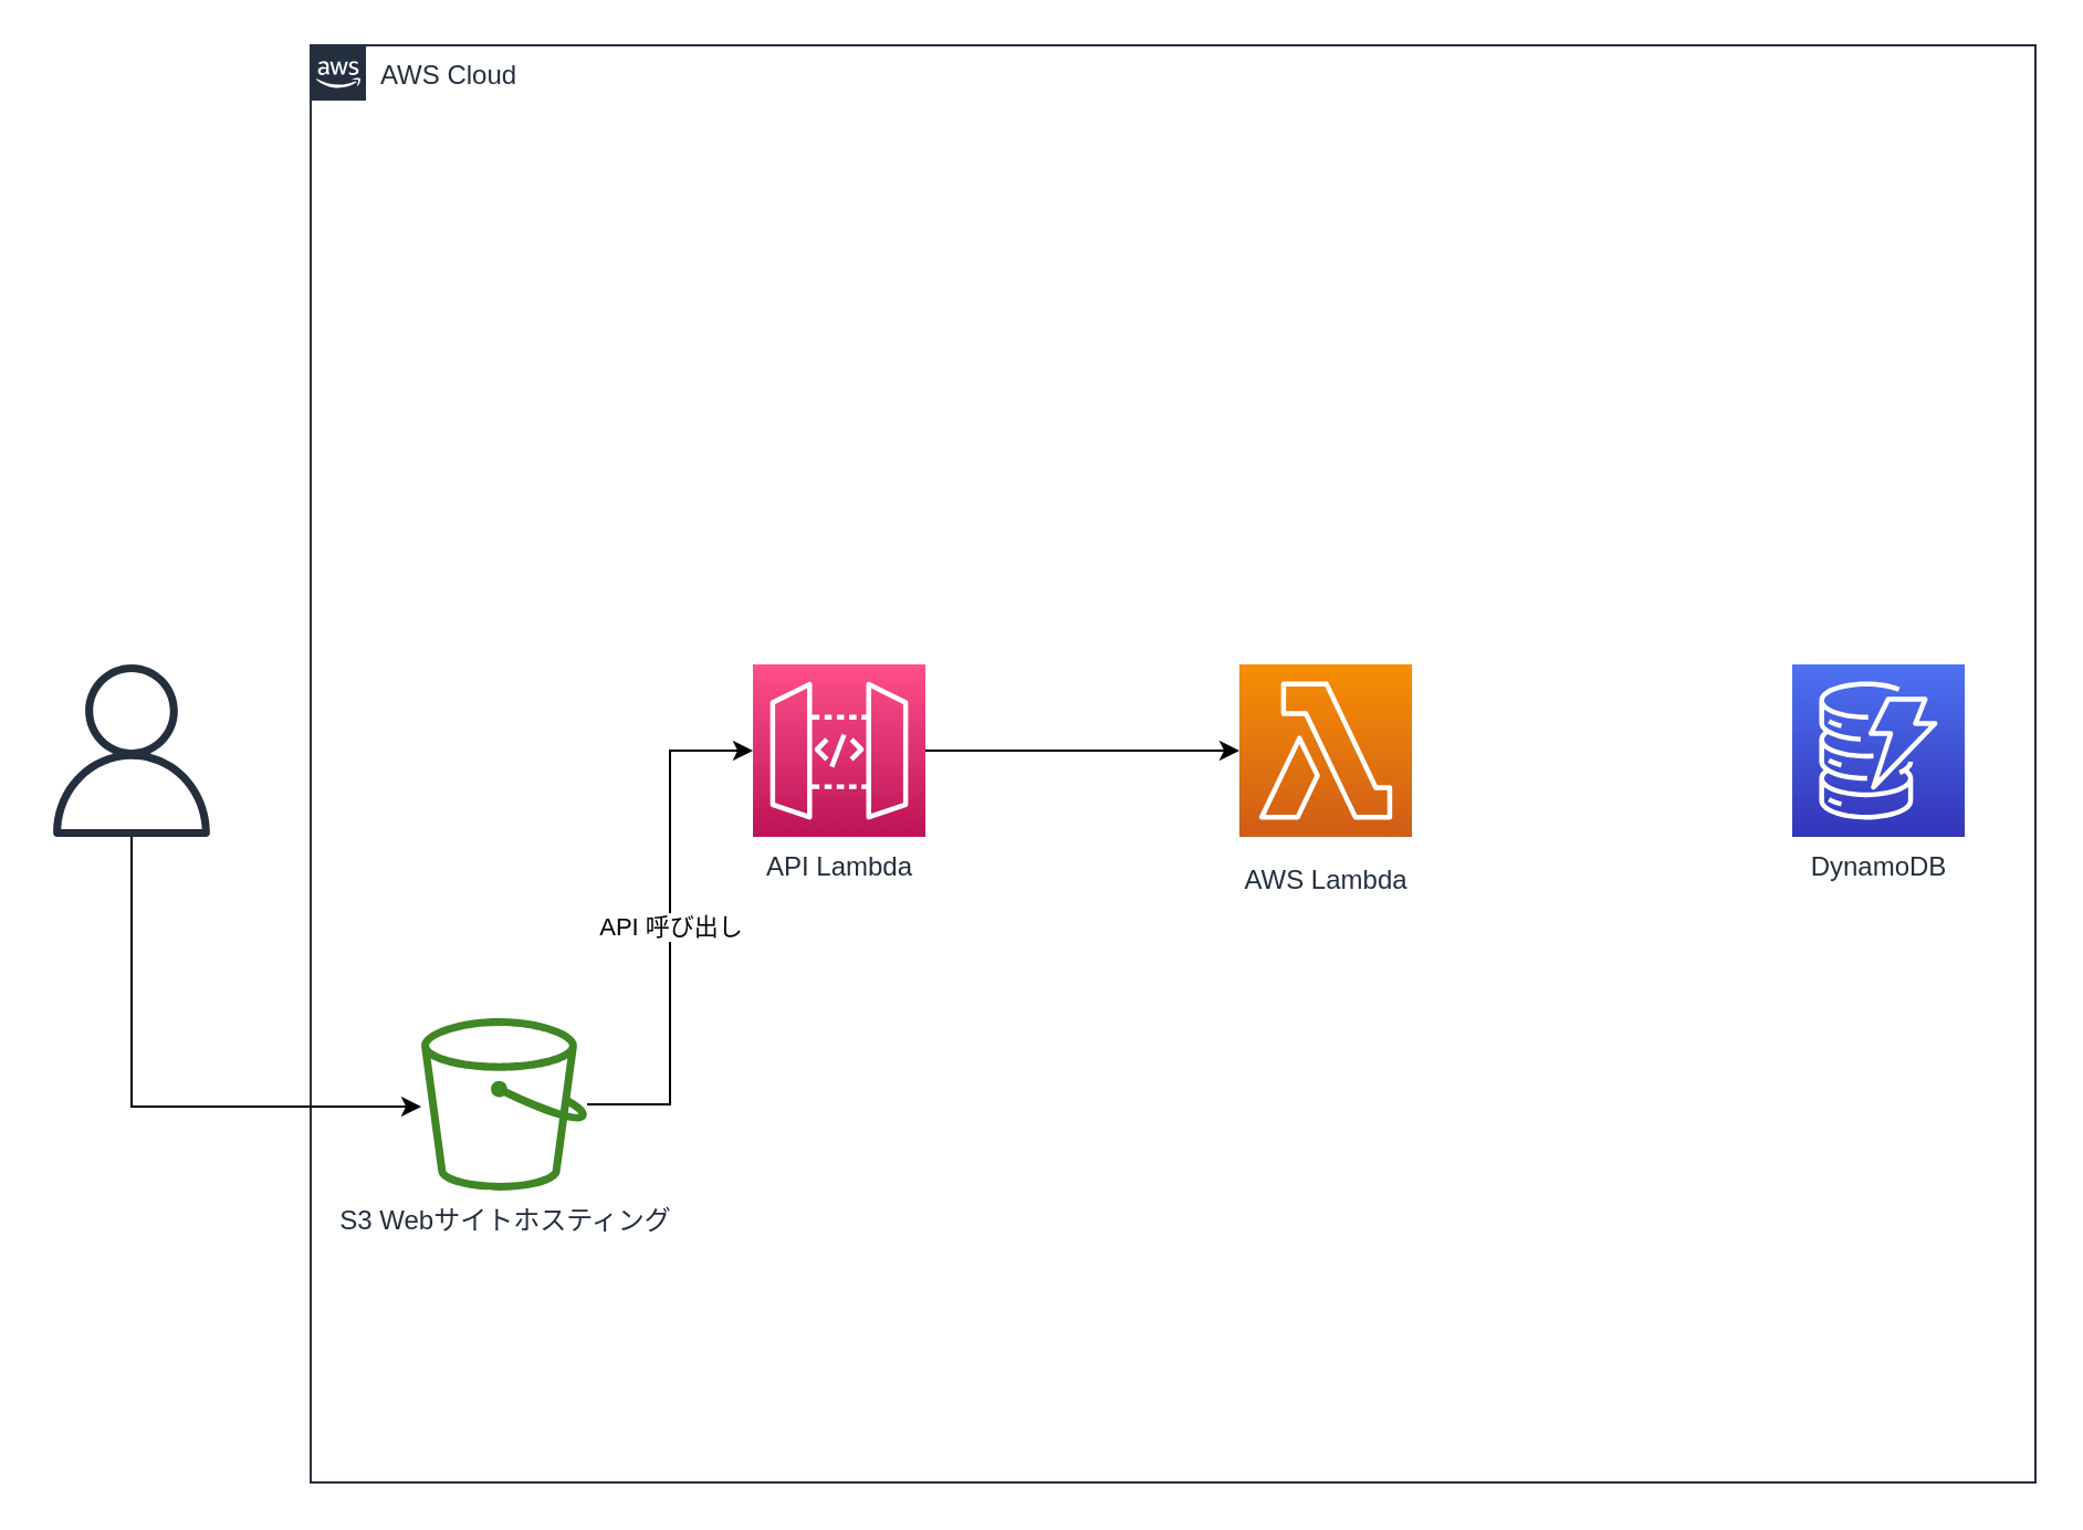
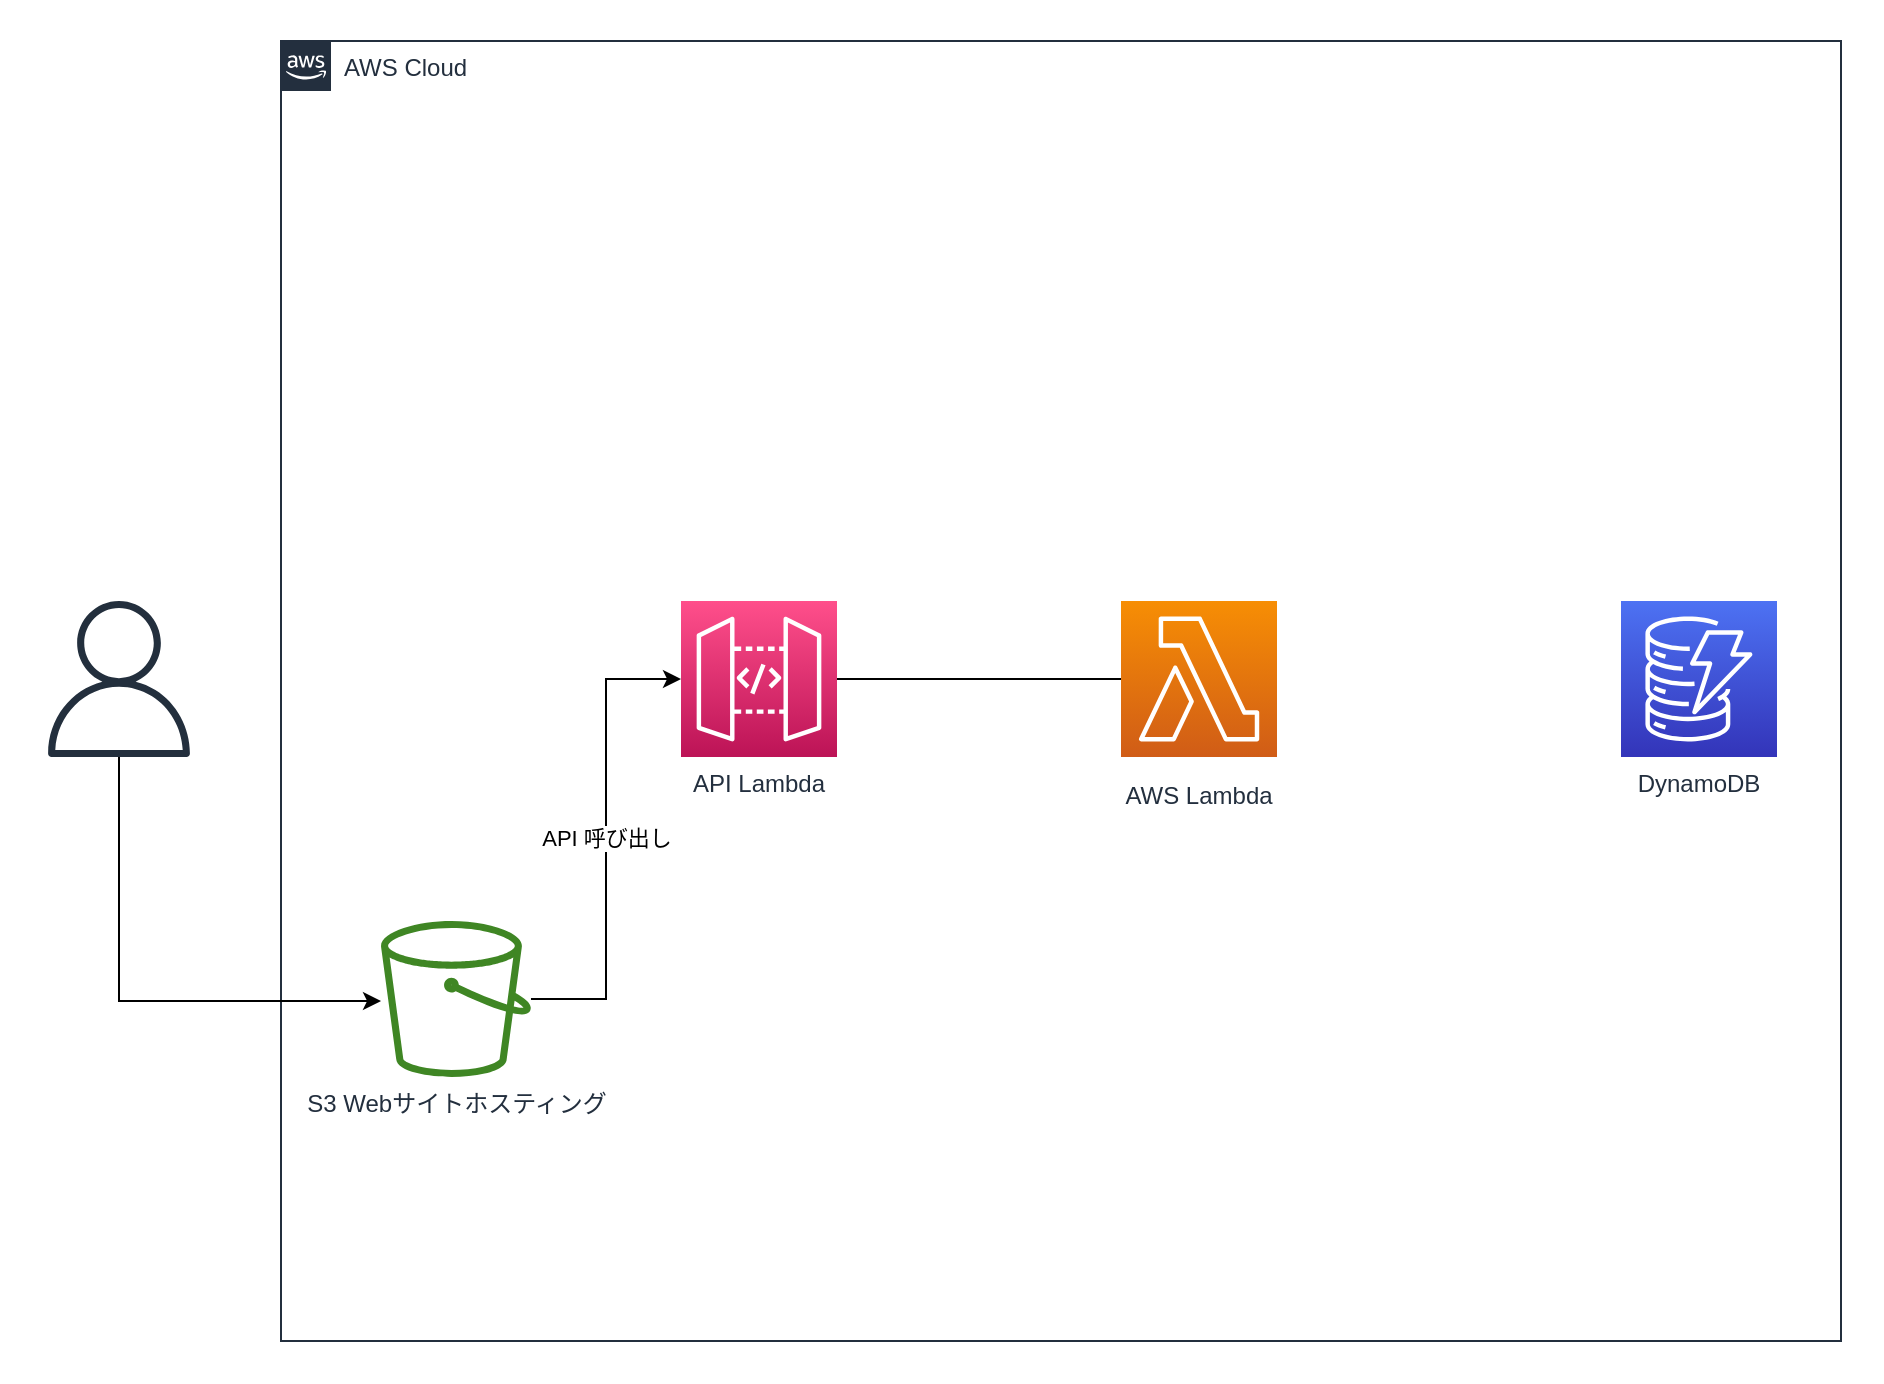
  <mxCell id="0" />
  <mxCell id="1" parent="0" />
  <mxCell id="2" value="AWS Cloud" style="points=[[0,0],[0.25,0],[0.5,0],[0.75,0],[1,0],[1,0.25],[1,0.5],[1,0.75],[1,1],[0.75,1],[0.5,1],[0.25,1],[0,1],[0,0.75],[0,0.5],[0,0.25]];outlineConnect=0;gradientColor=none;html=1;whiteSpace=wrap;fontSize=12;fontStyle=0;shape=mxgraph.aws4.group;grIcon=mxgraph.aws4.group_aws_cloud_alt;strokeColor=#232F3E;fillColor=none;verticalAlign=top;align=left;spacingLeft=30;fontColor=#232F3E;dashed=0;labelBackgroundColor=#ffffff;container=1;pointerEvents=0;collapsible=0;recursiveResize=0;" parent="1" vertex="1"><mxGeometry x="140" y="20" width="780" height="650" as="geometry" /></mxCell>
  <mxCell id="3" value="API Lambda" style="sketch=0;points=[[0,0,0],[0.25,0,0],[0.5,0,0],[0.75,0,0],[1,0,0],[0,1,0],[0.25,1,0],[0.5,1,0],[0.75,1,0],[1,1,0],[0,0.25,0],[0,0.5,0],[0,0.75,0],[1,0.25,0],[1,0.5,0],[1,0.75,0]];outlineConnect=0;fontColor=#232F3E;gradientColor=#FF4F8B;gradientDirection=north;fillColor=#BC1356;strokeColor=#ffffff;dashed=0;verticalLabelPosition=bottom;verticalAlign=top;align=center;html=1;fontSize=12;fontStyle=0;aspect=fixed;shape=mxgraph.aws4.resourceIcon;resIcon=mxgraph.aws4.api_gateway;" vertex="1" parent="2"><mxGeometry x="200" y="280" width="78" height="78" as="geometry" /></mxCell>
  <mxCell id="4" value="DynamoDB" style="sketch=0;points=[[0,0,0],[0.25,0,0],[0.5,0,0],[0.75,0,0],[1,0,0],[0,1,0],[0.25,1,0],[0.5,1,0],[0.75,1,0],[1,1,0],[0,0.25,0],[0,0.5,0],[0,0.75,0],[1,0.25,0],[1,0.5,0],[1,0.75,0]];outlineConnect=0;fontColor=#232F3E;gradientColor=#4D72F3;gradientDirection=north;fillColor=#3334B9;strokeColor=#ffffff;dashed=0;verticalLabelPosition=bottom;verticalAlign=top;align=center;html=1;fontSize=12;fontStyle=0;aspect=fixed;shape=mxgraph.aws4.resourceIcon;resIcon=mxgraph.aws4.dynamodb;" vertex="1" parent="2"><mxGeometry x="670" y="280" width="78" height="78" as="geometry" /></mxCell>
  <mxCell id="5" value="API 呼び出し" style="edgeStyle=orthogonalEdgeStyle;rounded=0;orthogonalLoop=1;jettySize=auto;html=1;entryX=0;entryY=0.5;entryDx=0;entryDy=0;entryPerimeter=0;" edge="1" parent="2" source="6" target="3"><mxGeometry relative="1" as="geometry" /></mxCell>
  <mxCell id="6" value="S3 Webサイトホスティング" style="sketch=0;outlineConnect=0;fontColor=#232F3E;gradientColor=none;fillColor=#3F8624;strokeColor=none;dashed=0;verticalLabelPosition=bottom;verticalAlign=top;align=center;html=1;fontSize=12;fontStyle=0;aspect=fixed;pointerEvents=1;shape=mxgraph.aws4.bucket;" vertex="1" parent="2"><mxGeometry x="50" y="440" width="75" height="78" as="geometry" /></mxCell>
  <mxCell id="7" value="AWS Lambda" style="outlineConnect=0;fontColor=#232F3E;gradientColor=#F78E04;gradientDirection=north;fillColor=#D05C17;strokeColor=#ffffff;dashed=0;verticalLabelPosition=bottom;verticalAlign=top;align=center;html=1;fontSize=12;fontStyle=0;aspect=fixed;shape=mxgraph.aws4.resourceIcon;resIcon=mxgraph.aws4.lambda;labelBackgroundColor=#ffffff;spacingTop=6;" parent="1" vertex="1"><mxGeometry x="560" y="300" width="78" height="78" as="geometry" /></mxCell>
- <mxCell id="8" style="edgeStyle=orthogonalEdgeStyle;rounded=0;orthogonalLoop=1;jettySize=auto;html=1;" edge="1" parent="1" source="3" target="7"><mxGeometry relative="1" as="geometry" /></mxCell>
+ <mxCell id="8" style="edgeStyle=orthogonalEdgeStyle;rounded=0;orthogonalLoop=1;jettySize=auto;html=1;endArrow=none;" edge="1" parent="1" source="3" target="7"><mxGeometry relative="1" as="geometry" /></mxCell>
  <mxCell id="9" style="edgeStyle=orthogonalEdgeStyle;rounded=0;orthogonalLoop=1;jettySize=auto;html=1;" edge="1" parent="1" source="10" target="6"><mxGeometry relative="1" as="geometry"><Array as="points"><mxPoint x="59" y="500" /></Array></mxGeometry></mxCell>
  <mxCell id="10" value="" style="sketch=0;outlineConnect=0;fontColor=#232F3E;gradientColor=none;fillColor=#232F3D;strokeColor=none;dashed=0;verticalLabelPosition=bottom;verticalAlign=top;align=center;html=1;fontSize=12;fontStyle=0;aspect=fixed;pointerEvents=1;shape=mxgraph.aws4.user;" vertex="1" parent="1"><mxGeometry x="20" y="300" width="78" height="78" as="geometry" /></mxCell>
